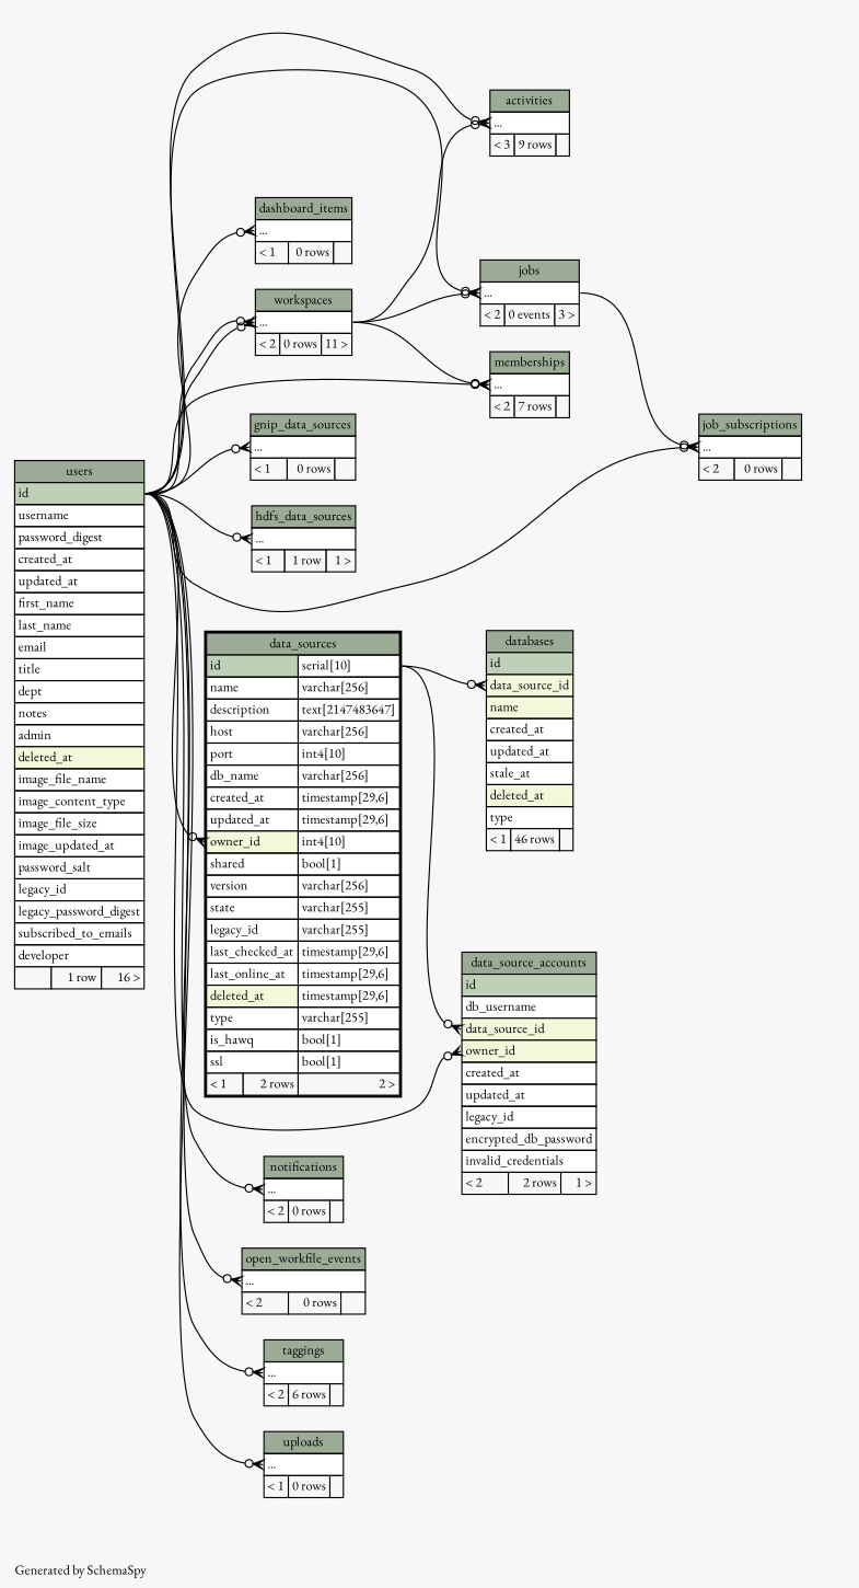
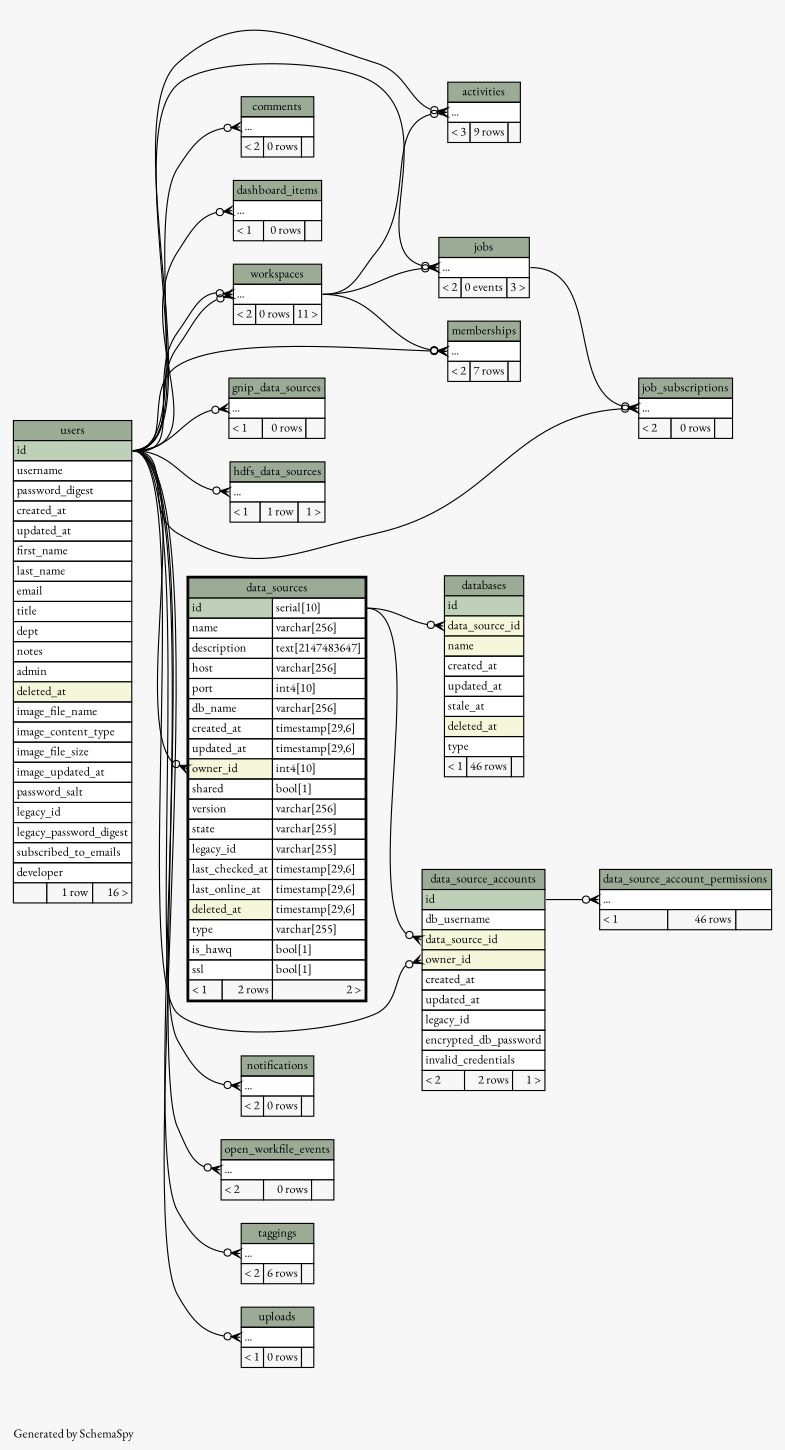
  digraph {
    bgcolor="#f7f7f7"
    fontname="EB Garamond"
    fontsize=11
    label="\nGenerated by SchemaSpy"
    labeljust=l
    nodesep=0.18
    rankdir=RL
    ranksep=0.46
    node [fontname="EB Garamond" fontsize=11 shape=plaintext]
    edge [arrowhead=none arrowsize=0.8 arrowtail=crowodot dir=back fontname="EB Garamond" headport="id:e" tailport="elipses:w"]
    n1 [label=<     <TABLE BORDER="0" CELLBORDER="1" CELLSPACING="0" BGCOLOR="#ffffff">       <TR><TD COLSPAN="3" BGCOLOR="#9bab96" ALIGN="CENTER">activities</TD></TR>       <TR><TD PORT="elipses" COLSPAN="3" ALIGN="LEFT">...</TD></TR>       <TR><TD ALIGN="LEFT" BGCOLOR="#f7f7f7">&lt; 3</TD><TD ALIGN="RIGHT" BGCOLOR="#f7f7f7">9 rows</TD><TD ALIGN="RIGHT" BGCOLOR="#f7f7f7">  </TD></TR>     </TABLE>>]
    n2 [label=<     <TABLE BORDER="0" CELLBORDER="1" CELLSPACING="0" BGCOLOR="#ffffff">       <TR><TD COLSPAN="3" BGCOLOR="#9bab96" ALIGN="CENTER">users</TD></TR>       <TR><TD PORT="id" COLSPAN="3" BGCOLOR="#bed1b8" ALIGN="LEFT">id</TD></TR>       <TR><TD PORT="username" COLSPAN="3" ALIGN="LEFT">username</TD></TR>       <TR><TD PORT="password_digest" COLSPAN="3" ALIGN="LEFT">password_digest</TD></TR>       <TR><TD PORT="created_at" COLSPAN="3" ALIGN="LEFT">created_at</TD></TR>       <TR><TD PORT="updated_at" COLSPAN="3" ALIGN="LEFT">updated_at</TD></TR>       <TR><TD PORT="first_name" COLSPAN="3" ALIGN="LEFT">first_name</TD></TR>       <TR><TD PORT="last_name" COLSPAN="3" ALIGN="LEFT">last_name</TD></TR>       <TR><TD PORT="email" COLSPAN="3" ALIGN="LEFT">email</TD></TR>       <TR><TD PORT="title" COLSPAN="3" ALIGN="LEFT">title</TD></TR>       <TR><TD PORT="dept" COLSPAN="3" ALIGN="LEFT">dept</TD></TR>       <TR><TD PORT="notes" COLSPAN="3" ALIGN="LEFT">notes</TD></TR>       <TR><TD PORT="admin" COLSPAN="3" ALIGN="LEFT">admin</TD></TR>       <TR><TD PORT="deleted_at" COLSPAN="3" BGCOLOR="#f4f7da" ALIGN="LEFT">deleted_at</TD></TR>       <TR><TD PORT="image_file_name" COLSPAN="3" ALIGN="LEFT">image_file_name</TD></TR>       <TR><TD PORT="image_content_type" COLSPAN="3" ALIGN="LEFT">image_content_type</TD></TR>       <TR><TD PORT="image_file_size" COLSPAN="3" ALIGN="LEFT">image_file_size</TD></TR>       <TR><TD PORT="image_updated_at" COLSPAN="3" ALIGN="LEFT">image_updated_at</TD></TR>       <TR><TD PORT="password_salt" COLSPAN="3" ALIGN="LEFT">password_salt</TD></TR>       <TR><TD PORT="legacy_id" COLSPAN="3" ALIGN="LEFT">legacy_id</TD></TR>       <TR><TD PORT="legacy_password_digest" COLSPAN="3" ALIGN="LEFT">legacy_password_digest</TD></TR>       <TR><TD PORT="subscribed_to_emails" COLSPAN="3" ALIGN="LEFT">subscribed_to_emails</TD></TR>       <TR><TD PORT="developer" COLSPAN="3" ALIGN="LEFT">developer</TD></TR>       <TR><TD ALIGN="LEFT" BGCOLOR="#f7f7f7">  </TD><TD ALIGN="RIGHT" BGCOLOR="#f7f7f7">1 row</TD><TD ALIGN="RIGHT" BGCOLOR="#f7f7f7">16 &gt;</TD></TR>     </TABLE>>]
    n3 [label=<     <TABLE BORDER="0" CELLBORDER="1" CELLSPACING="0" BGCOLOR="#ffffff">       <TR><TD COLSPAN="3" BGCOLOR="#9bab96" ALIGN="CENTER">workspaces</TD></TR>       <TR><TD PORT="elipses" COLSPAN="3" ALIGN="LEFT">...</TD></TR>       <TR><TD ALIGN="LEFT" BGCOLOR="#f7f7f7">&lt; 2</TD><TD ALIGN="RIGHT" BGCOLOR="#f7f7f7">0 rows</TD><TD ALIGN="RIGHT" BGCOLOR="#f7f7f7">11 &gt;</TD></TR>     </TABLE>>]
+   n4 [label=<     <TABLE BORDER="0" CELLBORDER="1" CELLSPACING="0" BGCOLOR="#ffffff">       <TR><TD COLSPAN="3" BGCOLOR="#9bab96" ALIGN="CENTER">comments</TD></TR>       <TR><TD PORT="elipses" COLSPAN="3" ALIGN="LEFT">...</TD></TR>       <TR><TD ALIGN="LEFT" BGCOLOR="#f7f7f7">&lt; 2</TD><TD ALIGN="RIGHT" BGCOLOR="#f7f7f7">0 rows</TD><TD ALIGN="RIGHT" BGCOLOR="#f7f7f7">  </TD></TR>     </TABLE>>]
    n5 [label=<     <TABLE BORDER="0" CELLBORDER="1" CELLSPACING="0" BGCOLOR="#ffffff">       <TR><TD COLSPAN="3" BGCOLOR="#9bab96" ALIGN="CENTER">dashboard_items</TD></TR>       <TR><TD PORT="elipses" COLSPAN="3" ALIGN="LEFT">...</TD></TR>       <TR><TD ALIGN="LEFT" BGCOLOR="#f7f7f7">&lt; 1</TD><TD ALIGN="RIGHT" BGCOLOR="#f7f7f7">0 rows</TD><TD ALIGN="RIGHT" BGCOLOR="#f7f7f7">  </TD></TR>     </TABLE>>]
+   n6 [label=<     <TABLE BORDER="0" CELLBORDER="1" CELLSPACING="0" BGCOLOR="#ffffff">       <TR><TD COLSPAN="3" BGCOLOR="#9bab96" ALIGN="CENTER">data_source_account_permissions</TD></TR>       <TR><TD PORT="elipses" COLSPAN="3" ALIGN="LEFT">...</TD></TR>       <TR><TD ALIGN="LEFT" BGCOLOR="#f7f7f7">&lt; 1</TD><TD ALIGN="RIGHT" BGCOLOR="#f7f7f7">46 rows</TD><TD ALIGN="RIGHT" BGCOLOR="#f7f7f7">  </TD></TR>     </TABLE>>]
    n7 [label=<     <TABLE BORDER="0" CELLBORDER="1" CELLSPACING="0" BGCOLOR="#ffffff">       <TR><TD COLSPAN="3" BGCOLOR="#9bab96" ALIGN="CENTER">data_source_accounts</TD></TR>       <TR><TD PORT="id" COLSPAN="3" BGCOLOR="#bed1b8" ALIGN="LEFT">id</TD></TR>       <TR><TD PORT="db_username" COLSPAN="3" ALIGN="LEFT">db_username</TD></TR>       <TR><TD PORT="data_source_id" COLSPAN="3" BGCOLOR="#f4f7da" ALIGN="LEFT">data_source_id</TD></TR>       <TR><TD PORT="owner_id" COLSPAN="3" BGCOLOR="#f4f7da" ALIGN="LEFT">owner_id</TD></TR>       <TR><TD PORT="created_at" COLSPAN="3" ALIGN="LEFT">created_at</TD></TR>       <TR><TD PORT="updated_at" COLSPAN="3" ALIGN="LEFT">updated_at</TD></TR>       <TR><TD PORT="legacy_id" COLSPAN="3" ALIGN="LEFT">legacy_id</TD></TR>       <TR><TD PORT="encrypted_db_password" COLSPAN="3" ALIGN="LEFT">encrypted_db_password</TD></TR>       <TR><TD PORT="invalid_credentials" COLSPAN="3" ALIGN="LEFT">invalid_credentials</TD></TR>       <TR><TD ALIGN="LEFT" BGCOLOR="#f7f7f7">&lt; 2</TD><TD ALIGN="RIGHT" BGCOLOR="#f7f7f7">2 rows</TD><TD ALIGN="RIGHT" BGCOLOR="#f7f7f7">1 &gt;</TD></TR>     </TABLE>>]
    n8 [label=<     <TABLE BORDER="2" CELLBORDER="1" CELLSPACING="0" BGCOLOR="#ffffff">       <TR><TD COLSPAN="3" BGCOLOR="#9bab96" ALIGN="CENTER">data_sources</TD></TR>       <TR><TD PORT="id" COLSPAN="2" BGCOLOR="#bed1b8" ALIGN="LEFT">id</TD><TD PORT="id.type" ALIGN="LEFT">serial[10]</TD></TR>       <TR><TD PORT="name" COLSPAN="2" ALIGN="LEFT">name</TD><TD PORT="name.type" ALIGN="LEFT">varchar[256]</TD></TR>       <TR><TD PORT="description" COLSPAN="2" ALIGN="LEFT">description</TD><TD PORT="description.type" ALIGN="LEFT">text[2147483647]</TD></TR>       <TR><TD PORT="host" COLSPAN="2" ALIGN="LEFT">host</TD><TD PORT="host.type" ALIGN="LEFT">varchar[256]</TD></TR>       <TR><TD PORT="port" COLSPAN="2" ALIGN="LEFT">port</TD><TD PORT="port.type" ALIGN="LEFT">int4[10]</TD></TR>       <TR><TD PORT="db_name" COLSPAN="2" ALIGN="LEFT">db_name</TD><TD PORT="db_name.type" ALIGN="LEFT">varchar[256]</TD></TR>       <TR><TD PORT="created_at" COLSPAN="2" ALIGN="LEFT">created_at</TD><TD PORT="created_at.type" ALIGN="LEFT">timestamp[29,6]</TD></TR>       <TR><TD PORT="updated_at" COLSPAN="2" ALIGN="LEFT">updated_at</TD><TD PORT="updated_at.type" ALIGN="LEFT">timestamp[29,6]</TD></TR>       <TR><TD PORT="owner_id" COLSPAN="2" BGCOLOR="#f4f7da" ALIGN="LEFT">owner_id</TD><TD PORT="owner_id.type" ALIGN="LEFT">int4[10]</TD></TR>       <TR><TD PORT="shared" COLSPAN="2" ALIGN="LEFT">shared</TD><TD PORT="shared.type" ALIGN="LEFT">bool[1]</TD></TR>       <TR><TD PORT="version" COLSPAN="2" ALIGN="LEFT">version</TD><TD PORT="version.type" ALIGN="LEFT">varchar[256]</TD></TR>       <TR><TD PORT="state" COLSPAN="2" ALIGN="LEFT">state</TD><TD PORT="state.type" ALIGN="LEFT">varchar[255]</TD></TR>       <TR><TD PORT="legacy_id" COLSPAN="2" ALIGN="LEFT">legacy_id</TD><TD PORT="legacy_id.type" ALIGN="LEFT">varchar[255]</TD></TR>       <TR><TD PORT="last_checked_at" COLSPAN="2" ALIGN="LEFT">last_checked_at</TD><TD PORT="last_checked_at.type" ALIGN="LEFT">timestamp[29,6]</TD></TR>       <TR><TD PORT="last_online_at" COLSPAN="2" ALIGN="LEFT">last_online_at</TD><TD PORT="last_online_at.type" ALIGN="LEFT">timestamp[29,6]</TD></TR>       <TR><TD PORT="deleted_at" COLSPAN="2" BGCOLOR="#f4f7da" ALIGN="LEFT">deleted_at</TD><TD PORT="deleted_at.type" ALIGN="LEFT">timestamp[29,6]</TD></TR>       <TR><TD PORT="type" COLSPAN="2" ALIGN="LEFT">type</TD><TD PORT="type.type" ALIGN="LEFT">varchar[255]</TD></TR>       <TR><TD PORT="is_hawq" COLSPAN="2" ALIGN="LEFT">is_hawq</TD><TD PORT="is_hawq.type" ALIGN="LEFT">bool[1]</TD></TR>       <TR><TD PORT="ssl" COLSPAN="2" ALIGN="LEFT">ssl</TD><TD PORT="ssl.type" ALIGN="LEFT">bool[1]</TD></TR>       <TR><TD ALIGN="LEFT" BGCOLOR="#f7f7f7">&lt; 1</TD><TD ALIGN="RIGHT" BGCOLOR="#f7f7f7">2 rows</TD><TD ALIGN="RIGHT" BGCOLOR="#f7f7f7">2 &gt;</TD></TR>     </TABLE>>]
    n9 [label=<     <TABLE BORDER="0" CELLBORDER="1" CELLSPACING="0" BGCOLOR="#ffffff">       <TR><TD COLSPAN="3" BGCOLOR="#9bab96" ALIGN="CENTER">databases</TD></TR>       <TR><TD PORT="id" COLSPAN="3" BGCOLOR="#bed1b8" ALIGN="LEFT">id</TD></TR>       <TR><TD PORT="data_source_id" COLSPAN="3" BGCOLOR="#f4f7da" ALIGN="LEFT">data_source_id</TD></TR>       <TR><TD PORT="name" COLSPAN="3" BGCOLOR="#f4f7da" ALIGN="LEFT">name</TD></TR>       <TR><TD PORT="created_at" COLSPAN="3" ALIGN="LEFT">created_at</TD></TR>       <TR><TD PORT="updated_at" COLSPAN="3" ALIGN="LEFT">updated_at</TD></TR>       <TR><TD PORT="stale_at" COLSPAN="3" ALIGN="LEFT">stale_at</TD></TR>       <TR><TD PORT="deleted_at" COLSPAN="3" BGCOLOR="#f4f7da" ALIGN="LEFT">deleted_at</TD></TR>       <TR><TD PORT="type" COLSPAN="3" ALIGN="LEFT">type</TD></TR>       <TR><TD ALIGN="LEFT" BGCOLOR="#f7f7f7">&lt; 1</TD><TD ALIGN="RIGHT" BGCOLOR="#f7f7f7">46 rows</TD><TD ALIGN="RIGHT" BGCOLOR="#f7f7f7">  </TD></TR>     </TABLE>>]
    n10 [label=<     <TABLE BORDER="0" CELLBORDER="1" CELLSPACING="0" BGCOLOR="#ffffff">       <TR><TD COLSPAN="3" BGCOLOR="#9bab96" ALIGN="CENTER">gnip_data_sources</TD></TR>       <TR><TD PORT="elipses" COLSPAN="3" ALIGN="LEFT">...</TD></TR>       <TR><TD ALIGN="LEFT" BGCOLOR="#f7f7f7">&lt; 1</TD><TD ALIGN="RIGHT" BGCOLOR="#f7f7f7">0 rows</TD><TD ALIGN="RIGHT" BGCOLOR="#f7f7f7">  </TD></TR>     </TABLE>>]
    n11 [label=<     <TABLE BORDER="0" CELLBORDER="1" CELLSPACING="0" BGCOLOR="#ffffff">       <TR><TD COLSPAN="3" BGCOLOR="#9bab96" ALIGN="CENTER">hdfs_data_sources</TD></TR>       <TR><TD PORT="elipses" COLSPAN="3" ALIGN="LEFT">...</TD></TR>       <TR><TD ALIGN="LEFT" BGCOLOR="#f7f7f7">&lt; 1</TD><TD ALIGN="RIGHT" BGCOLOR="#f7f7f7">1 row</TD><TD ALIGN="RIGHT" BGCOLOR="#f7f7f7">1 &gt;</TD></TR>     </TABLE>>]
    n12 [label=<     <TABLE BORDER="0" CELLBORDER="1" CELLSPACING="0" BGCOLOR="#ffffff">       <TR><TD COLSPAN="3" BGCOLOR="#9bab96" ALIGN="CENTER">job_subscriptions</TD></TR>       <TR><TD PORT="elipses" COLSPAN="3" ALIGN="LEFT">...</TD></TR>       <TR><TD ALIGN="LEFT" BGCOLOR="#f7f7f7">&lt; 2</TD><TD ALIGN="RIGHT" BGCOLOR="#f7f7f7">0 rows</TD><TD ALIGN="RIGHT" BGCOLOR="#f7f7f7">  </TD></TR>     </TABLE>>]
    n13 [label=<     <TABLE BORDER="0" CELLBORDER="1" CELLSPACING="0" BGCOLOR="#ffffff">       <TR><TD COLSPAN="3" BGCOLOR="#9bab96" ALIGN="CENTER">jobs</TD></TR>       <TR><TD PORT="elipses" COLSPAN="3" ALIGN="LEFT">...</TD></TR>       <TR><TD ALIGN="LEFT" BGCOLOR="#f7f7f7">&lt; 2</TD><TD ALIGN="RIGHT" BGCOLOR="#f7f7f7">0 events</TD><TD ALIGN="RIGHT" BGCOLOR="#f7f7f7">3 &gt;</TD></TR>     </TABLE>>]
    n14 [label=<     <TABLE BORDER="0" CELLBORDER="1" CELLSPACING="0" BGCOLOR="#ffffff">       <TR><TD COLSPAN="3" BGCOLOR="#9bab96" ALIGN="CENTER">memberships</TD></TR>       <TR><TD PORT="elipses" COLSPAN="3" ALIGN="LEFT">...</TD></TR>       <TR><TD ALIGN="LEFT" BGCOLOR="#f7f7f7">&lt; 2</TD><TD ALIGN="RIGHT" BGCOLOR="#f7f7f7">7 rows</TD><TD ALIGN="RIGHT" BGCOLOR="#f7f7f7">  </TD></TR>     </TABLE>>]
    n15 [label=<     <TABLE BORDER="0" CELLBORDER="1" CELLSPACING="0" BGCOLOR="#ffffff">       <TR><TD COLSPAN="3" BGCOLOR="#9bab96" ALIGN="CENTER">notifications</TD></TR>       <TR><TD PORT="elipses" COLSPAN="3" ALIGN="LEFT">...</TD></TR>       <TR><TD ALIGN="LEFT" BGCOLOR="#f7f7f7">&lt; 2</TD><TD ALIGN="RIGHT" BGCOLOR="#f7f7f7">0 rows</TD><TD ALIGN="RIGHT" BGCOLOR="#f7f7f7">  </TD></TR>     </TABLE>>]
    n16 [label=<     <TABLE BORDER="0" CELLBORDER="1" CELLSPACING="0" BGCOLOR="#ffffff">       <TR><TD COLSPAN="3" BGCOLOR="#9bab96" ALIGN="CENTER">open_workfile_events</TD></TR>       <TR><TD PORT="elipses" COLSPAN="3" ALIGN="LEFT">...</TD></TR>       <TR><TD ALIGN="LEFT" BGCOLOR="#f7f7f7">&lt; 2</TD><TD ALIGN="RIGHT" BGCOLOR="#f7f7f7">0 rows</TD><TD ALIGN="RIGHT" BGCOLOR="#f7f7f7">  </TD></TR>     </TABLE>>]
    n17 [label=<     <TABLE BORDER="0" CELLBORDER="1" CELLSPACING="0" BGCOLOR="#ffffff">       <TR><TD COLSPAN="3" BGCOLOR="#9bab96" ALIGN="CENTER">taggings</TD></TR>       <TR><TD PORT="elipses" COLSPAN="3" ALIGN="LEFT">...</TD></TR>       <TR><TD ALIGN="LEFT" BGCOLOR="#f7f7f7">&lt; 2</TD><TD ALIGN="RIGHT" BGCOLOR="#f7f7f7">6 rows</TD><TD ALIGN="RIGHT" BGCOLOR="#f7f7f7">  </TD></TR>     </TABLE>>]
    n18 [label=<     <TABLE BORDER="0" CELLBORDER="1" CELLSPACING="0" BGCOLOR="#ffffff">       <TR><TD COLSPAN="3" BGCOLOR="#9bab96" ALIGN="CENTER">uploads</TD></TR>       <TR><TD PORT="elipses" COLSPAN="3" ALIGN="LEFT">...</TD></TR>       <TR><TD ALIGN="LEFT" BGCOLOR="#f7f7f7">&lt; 1</TD><TD ALIGN="RIGHT" BGCOLOR="#f7f7f7">0 rows</TD><TD ALIGN="RIGHT" BGCOLOR="#f7f7f7">  </TD></TR>     </TABLE>>]
    n1 -> n2
    n1 -> n3 [headport="elipses:e"]
    n3 -> n2
    n3 -> n2
+   n4 -> n2
    n5 -> n2
+   n6 -> n7
    n7 -> n2 [tailport="owner_id:w"]
    n7 -> n8 [headport="id.type:e" tailport="data_source_id:w"]
    n8 -> n2 [tailport="owner_id:w"]
    n9 -> n8 [headport="id.type:e" tailport="data_source_id:w"]
    n10 -> n2
    n11 -> n2
    n12 -> n2
    n12 -> n13 [headport="elipses:e"]
    n13 -> n2
    n13 -> n3 [headport="elipses:e"]
    n14 -> n2
    n14 -> n3 [headport="elipses:e"]
    n15 -> n2
    n16 -> n2
    n17 -> n2
    n18 -> n2
  }
